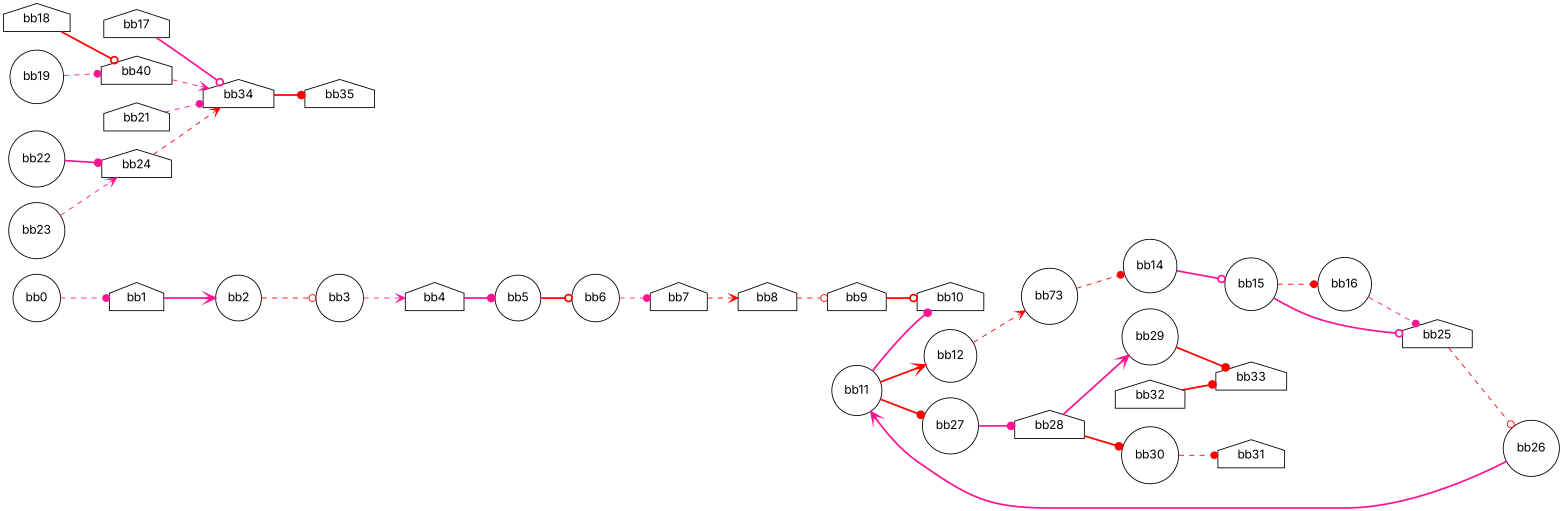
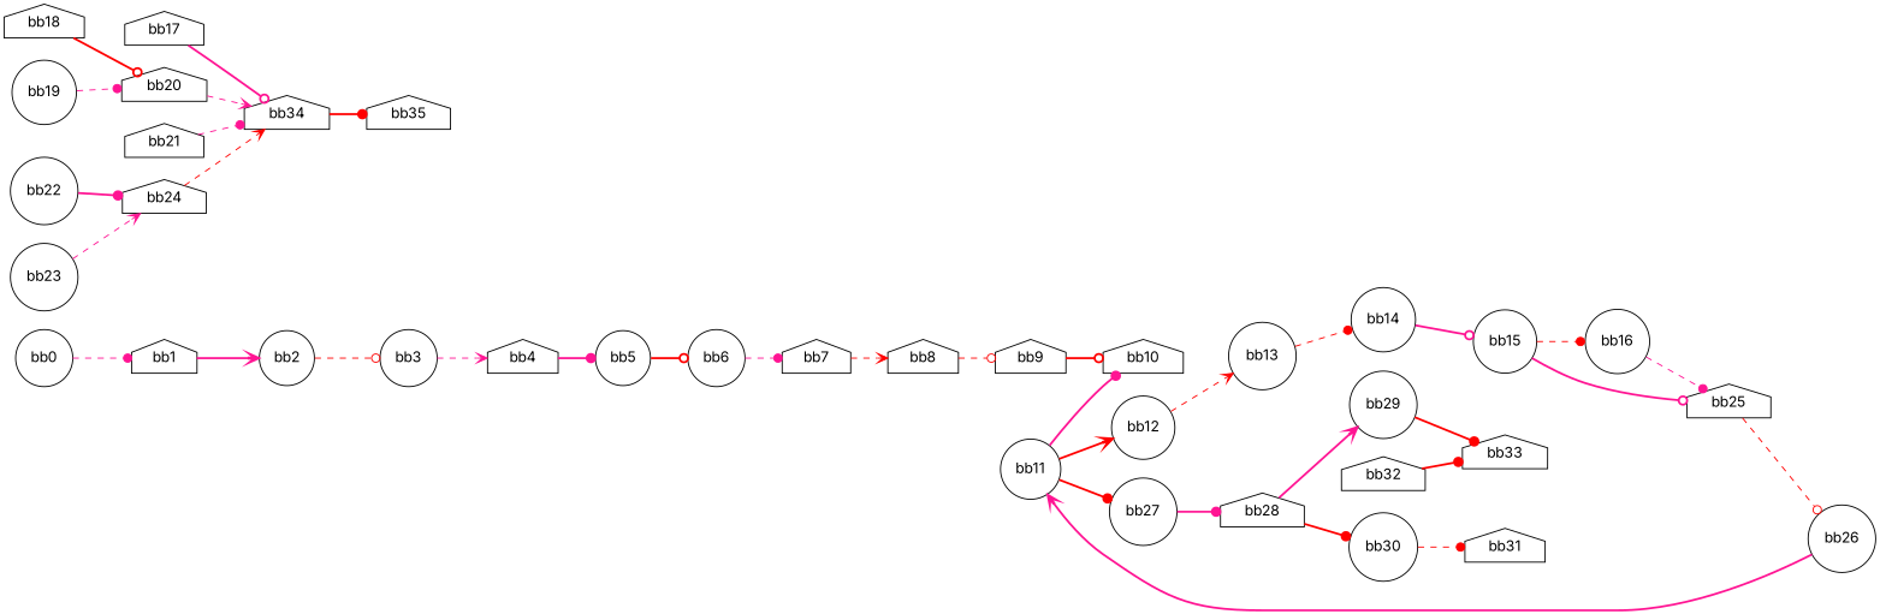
  digraph {
    fontname=Inter
    rankdir=LR
    node [fontname=Inter shape=circle]
    edge [arrowhead=dot color=deeppink fontname=Inter style=bold]
    n1 [label=bb0]
    n2 [label=bb1 shape=house]
    n3 [label=bb2]
    n4 [label=bb3]
    n5 [label=bb4 shape=house]
    n6 [label=bb5]
    n7 [label=bb6]
    n8 [label=bb7 shape=house]
    n9 [label=bb8 shape=house]
    n10 [label=bb9 shape=house]
    n11 [label=bb10 shape=house]
    n12 [label=bb11]
    n13 [label=bb12]
    n14 [label=bb27]
-   n15 [label=bb73]
+   n15 [label=bb13]
    n16 [label=bb28 shape=house]
    n17 [label=bb14]
    n18 [label=bb15]
    n19 [label=bb16]
    n20 [label=bb25 shape=house]
    n21 [label=bb26]
    n22 [label=bb17 shape=house]
    n23 [label=bb34 shape=house]
    n24 [label=bb35 shape=house]
    n25 [label=bb18 shape=house]
-   n26 [label=bb40 shape=house]
+   n26 [label=bb20 shape=house]
    n27 [label=bb19]
    n28 [label=bb21 shape=house]
    n29 [label=bb22]
    n30 [label=bb24 shape=house]
    n31 [label=bb23]
    n32 [label=bb29]
    n33 [label=bb30]
    n34 [label=bb33 shape=house]
    n35 [label=bb31 shape=house]
    n36 [label=bb32 shape=house]
    n1 -> n2 [style=dashed]
    n2 -> n3 [arrowhead=vee]
    n3 -> n4 [arrowhead=odot color=red style=dashed]
    n4 -> n5 [arrowhead=vee style=dashed]
    n5 -> n6
    n6 -> n7 [arrowhead=odot color=red]
    n7 -> n8 [style=dashed]
    n8 -> n9 [arrowhead=vee color=red style=dashed]
    n9 -> n10 [arrowhead=odot color=red style=dashed]
    n10 -> n11 [arrowhead=odot color=red]
    n12 -> n11
    n12 -> n13 [arrowhead=vee color=red]
    n12 -> n14 [color=red]
    n13 -> n15 [arrowhead=vee color=red style=dashed]
    n14 -> n16
    n15 -> n17 [color=red style=dashed]
    n16 -> n32 [arrowhead=vee]
    n16 -> n33 [color=red]
    n17 -> n18 [arrowhead=odot]
    n18 -> n19 [color=red style=dashed]
    n18 -> n20 [arrowhead=odot]
    n19 -> n20 [style=dashed]
    n20 -> n21 [arrowhead=odot color=red style=dashed]
    n21 -> n12 [arrowhead=vee]
    n22 -> n23 [arrowhead=odot]
    n23 -> n24 [color=red]
    n25 -> n26 [arrowhead=odot color=red]
    n26 -> n23 [arrowhead=vee style=dashed]
    n27 -> n26 [style=dashed]
    n28 -> n23 [style=dashed]
    n29 -> n30
    n30 -> n23 [arrowhead=vee color=red style=dashed]
    n31 -> n30 [arrowhead=vee style=dashed]
    n32 -> n34 [color=red]
    n33 -> n35 [color=red style=dashed]
    n36 -> n34 [color=red]
  }
